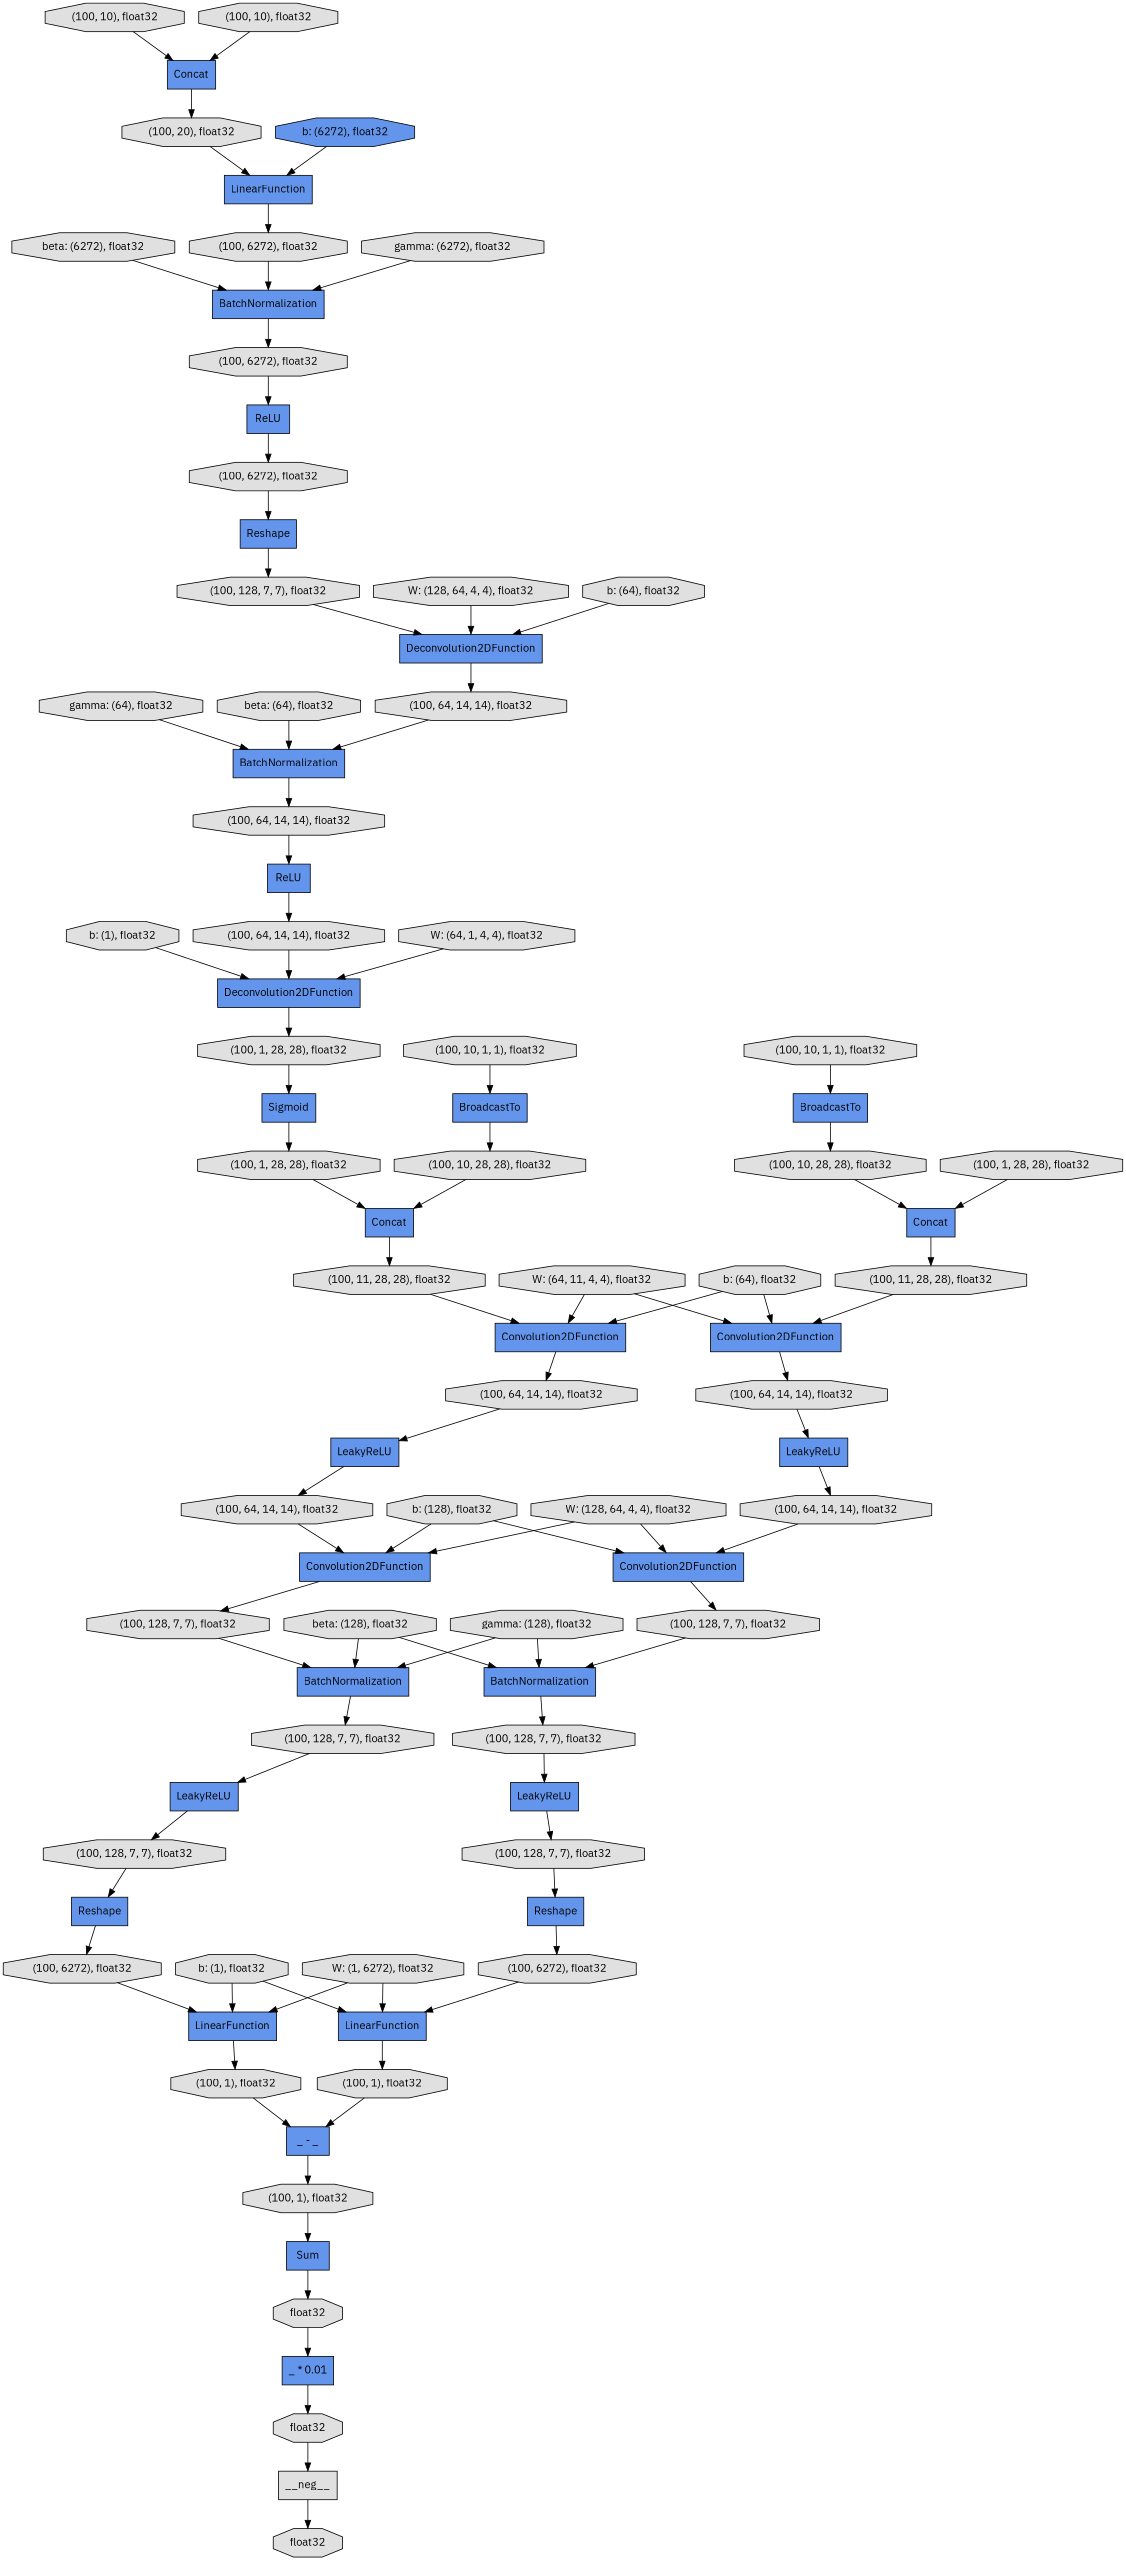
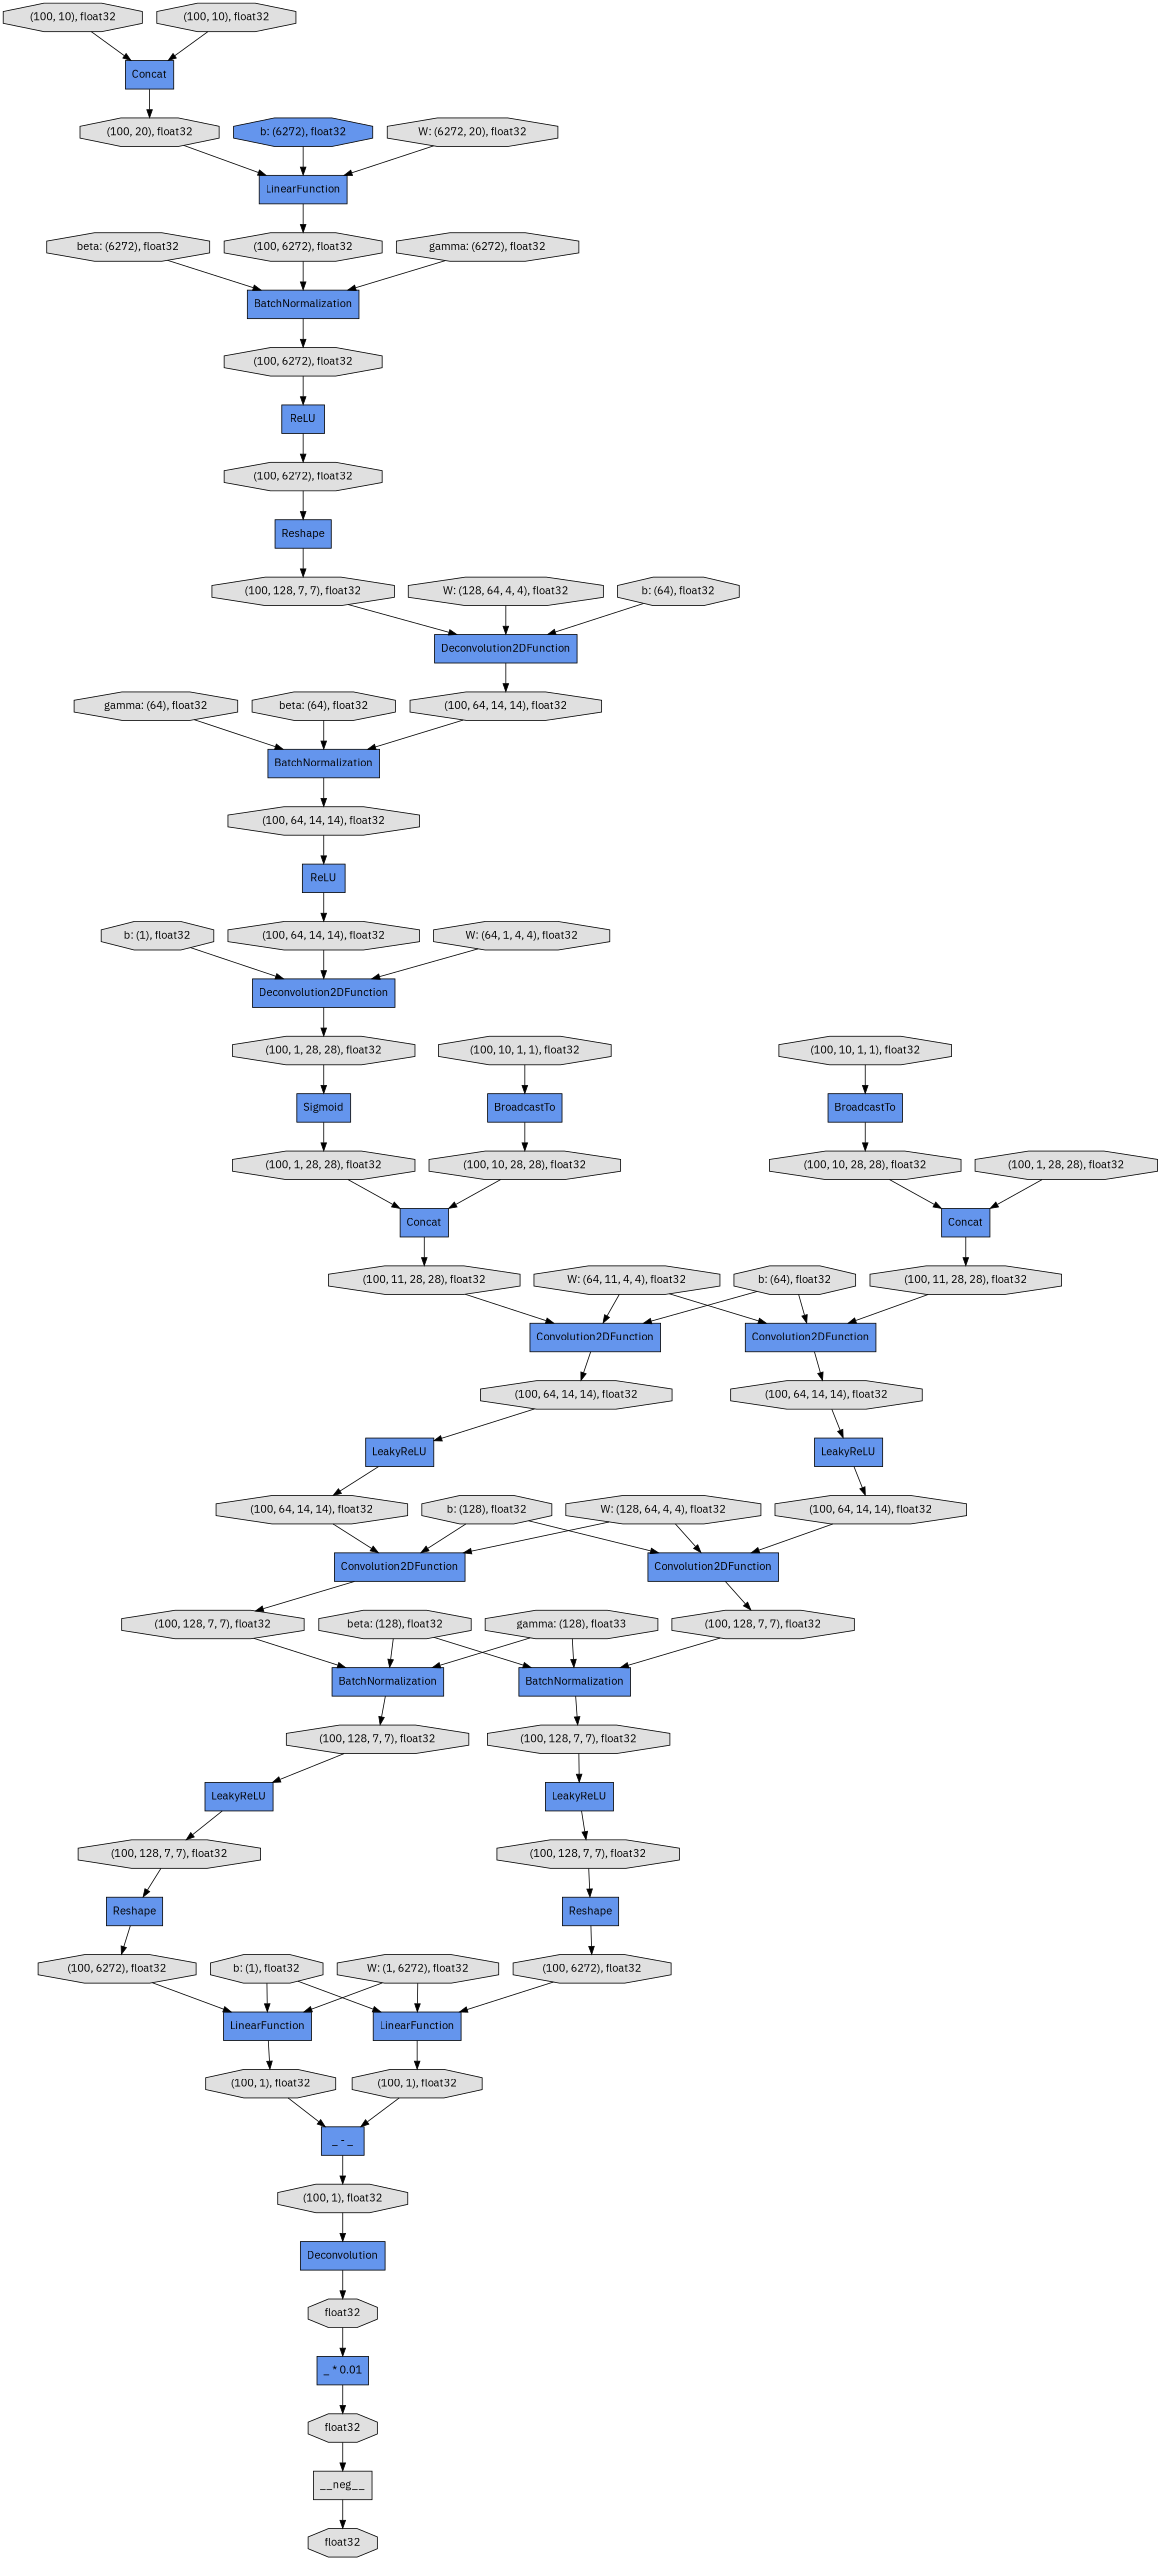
  digraph {
    fontname="IBM Plex Sans"
    rankdir=TB
    node [fillcolor="#E0E0E0" fontname="IBM Plex Sans" shape=octagon style=filled]
    edge [fontname="IBM Plex Sans"]
    n1 [label="beta: (6272), float32"]
    n2 [fillcolor="#6495ED" label=BatchNormalization shape=record]
    n3 [label="(100, 6272), float32"]
    n4 [fillcolor="#6495ED" label=Concat shape=record]
    n5 [label="(100, 20), float32"]
    n6 [fillcolor="#6495ED" label=LinearFunction shape=record]
    n7 [fillcolor="#6495ED" label=Convolution2DFunction shape=record]
    n8 [label="(100, 128, 7, 7), float32"]
    n9 [fillcolor="#6495ED" label=BatchNormalization shape=record]
    n10 [label="b: (1), float32"]
    n11 [fillcolor="#6495ED" label=Deconvolution2DFunction shape=record]
    n12 [label="(100, 1, 28, 28), float32"]
    n13 [label="(100, 128, 7, 7), float32"]
    n14 [fillcolor="#6495ED" label=LeakyReLU shape=record]
    n15 [label="(100, 128, 7, 7), float32"]
    n16 [label="W: (64, 11, 4, 4), float32"]
    n17 [fillcolor="#6495ED" label=Convolution2DFunction shape=record]
    n18 [fillcolor="#6495ED" label=Convolution2DFunction shape=record]
    n19 [label="(100, 64, 14, 14), float32"]
    n20 [label="(100, 64, 14, 14), float32"]
    n21 [fillcolor="#6495ED" label=ReLU shape=record]
    n22 [label="(100, 6272), float32"]
    n23 [fillcolor="#6495ED" label=Reshape shape=record]
    n24 [label="(100, 128, 7, 7), float32"]
    n25 [fillcolor="#6495ED" label=Deconvolution2DFunction shape=record]
    n26 [fillcolor="#6495ED" label=LeakyReLU shape=record]
    n27 [label="(100, 64, 14, 14), float32"]
    n28 [label="gamma: (64), float32"]
    n29 [fillcolor="#6495ED" label=BatchNormalization shape=record]
    n30 [label="(100, 64, 14, 14), float32"]
    n31 [fillcolor="#6495ED" label=BatchNormalization shape=record]
    n32 [fillcolor="#6495ED" label=Reshape shape=record]
    n33 [label="(100, 6272), float32"]
    n34 [fillcolor="#6495ED" label=LinearFunction shape=record]
    n35 [label="beta: (64), float32"]
    n36 [label="(100, 1), float32"]
    n37 [fillcolor="#6495ED" label="_ - _" shape=record]
    n38 [label="(100, 128, 7, 7), float32"]
    n39 [label="(100, 64, 14, 14), float32"]
    n40 [fillcolor="#6495ED" label=Convolution2DFunction shape=record]
    n41 [label="(100, 1), float32"]
-   n42 [fillcolor="#6495ED" label=Sum shape=record]
+   n42 [fillcolor="#6495ED" label=Deconvolution shape=record]
    n43 [label="(100, 64, 14, 14), float32"]
    n44 [label=float32]
    n45 [label="(100, 64, 14, 14), float32"]
    n46 [fillcolor="#6495ED" label=LeakyReLU shape=record]
    n47 [label="(100, 6272), float32"]
    n48 [label=float32]
    n49 [label=__neg__ shape=record]
    n50 [label="(100, 10), float32"]
    n51 [label="W: (128, 64, 4, 4), float32"]
    n52 [label=float32]
    n53 [fillcolor="#6495ED" label="_ * 0.01" shape=record]
    n54 [fillcolor="#6495ED" label=Sigmoid shape=record]
    n55 [label="(100, 11, 28, 28), float32"]
    n56 [fillcolor="#6495ED" label="b: (6272), float32"]
    n57 [label="beta: (128), float32"]
    n58 [label="(100, 128, 7, 7), float32"]
    n59 [label="(100, 1, 28, 28), float32"]
    n60 [label="b: (1), float32"]
    n61 [fillcolor="#6495ED" label=LinearFunction shape=record]
    n62 [label="(100, 1), float32"]
    n63 [fillcolor="#6495ED" label=LeakyReLU shape=record]
    n64 [label="(100, 128, 7, 7), float32"]
    n65 [fillcolor="#6495ED" label=BroadcastTo shape=record]
    n66 [label="(100, 10, 28, 28), float32"]
    n67 [fillcolor="#6495ED" label=Concat shape=record]
    n68 [label="W: (1, 6272), float32"]
    n69 [fillcolor="#6495ED" label=ReLU shape=record]
    n70 [fillcolor="#6495ED" label=Reshape shape=record]
    n71 [label="(100, 6272), float32"]
    n72 [label="(100, 11, 28, 28), float32"]
    n73 [label="b: (128), float32"]
    n74 [label="(100, 10, 28, 28), float32"]
    n75 [fillcolor="#6495ED" label=Concat shape=record]
    n76 [label="(100, 10, 1, 1), float32"]
    n77 [label="(100, 10, 1, 1), float32"]
    n78 [fillcolor="#6495ED" label=BroadcastTo shape=record]
-   n80 [label="gamma: (128), float32"]
+   n79 [label="W: (6272, 20), float32"]
+   n80 [label="gamma: (128), float33"]
    n81 [label="W: (64, 1, 4, 4), float32"]
    n82 [label="(100, 10), float32"]
    n83 [label="(100, 1, 28, 28), float32"]
    n84 [label="b: (64), float32"]
    n85 [label="W: (128, 64, 4, 4), float32"]
    n86 [label="gamma: (6272), float32"]
    n87 [label="b: (64), float32"]
    n1 -> n2
    n2 -> n3
    n3 -> n21
    n4 -> n5
    n5 -> n6
    n6 -> n47
    n7 -> n8
    n8 -> n9
    n9 -> n58
    n10 -> n11
    n11 -> n12
    n12 -> n54
    n13 -> n14
    n14 -> n15
    n15 -> n32
    n16 -> n17
    n16 -> n18
    n17 -> n19
    n18 -> n20
    n19 -> n26
    n20 -> n46
    n21 -> n22
    n22 -> n23
    n23 -> n24
    n24 -> n25
    n25 -> n43
    n26 -> n27
    n27 -> n7
    n28 -> n29
    n29 -> n30
    n30 -> n69
    n31 -> n13
    n32 -> n33
    n33 -> n34
    n34 -> n36
    n35 -> n29
    n36 -> n37
    n37 -> n41
    n38 -> n31
    n39 -> n40
    n40 -> n38
    n41 -> n42
    n42 -> n52
    n43 -> n29
    n45 -> n11
    n46 -> n39
    n47 -> n2
    n48 -> n49
    n49 -> n44
    n50 -> n4
    n51 -> n25
    n52 -> n53
    n53 -> n48
    n54 -> n59
    n55 -> n18
    n56 -> n6
    n57 -> n9
    n57 -> n31
    n58 -> n63
    n59 -> n75
    n60 -> n34
    n60 -> n61
    n61 -> n62
    n62 -> n37
    n63 -> n64
    n64 -> n70
    n65 -> n66
    n66 -> n67
    n67 -> n72
    n68 -> n34
    n68 -> n61
    n69 -> n45
    n70 -> n71
    n71 -> n61
    n72 -> n17
    n73 -> n7
    n73 -> n40
    n74 -> n75
    n75 -> n55
    n76 -> n65
    n77 -> n78
    n78 -> n74
+   n79 -> n6
    n80 -> n9
    n80 -> n31
    n81 -> n11
    n82 -> n4
    n83 -> n67
    n84 -> n25
    n85 -> n7
    n85 -> n40
    n86 -> n2
    n87 -> n17
    n87 -> n18
  }
